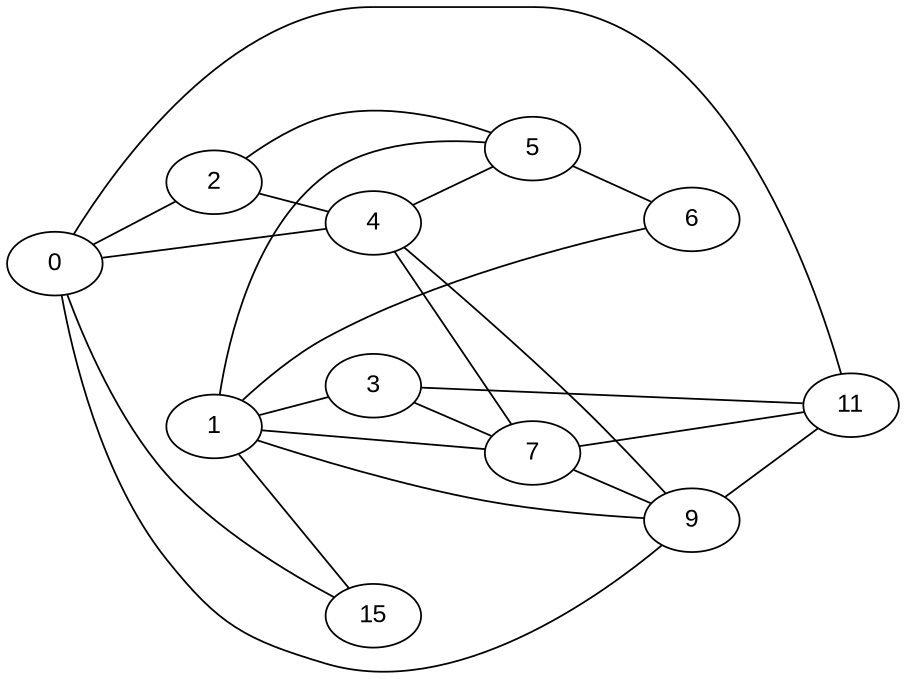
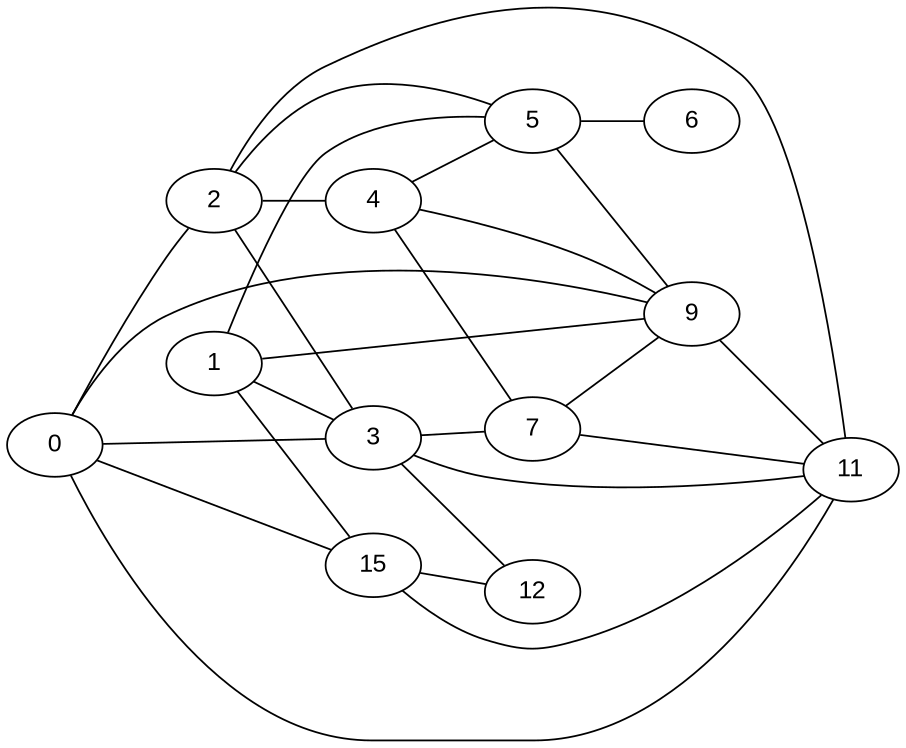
  graph {
    rankdir=LR
    node [fillcolor=white fontname=Arial style=filled]
    0
    2
    4
    9
    n5 [label=15]
    11
    3
    5
    7
+   12
    1
    6
    0 -- 2
-   0 -- 4
+   0 -- 3
    0 -- 9
    0 -- n5
    0 -- 11
    2 -- 4
+   2 -- 11
+   2 -- 3
    2 -- 5
    4 -- 9
    4 -- 5
    4 -- 7
    9 -- 11
+   n5 -- 11
+   n5 -- 12
    3 -- 11
    3 -- 7
+   3 -- 12
+   5 -- 9
    5 -- 6
    7 -- 9
    7 -- 11
    1 -- 9
    1 -- n5
    1 -- 3
    1 -- 5
-   1 -- 7
-   1 -- 6
  }
